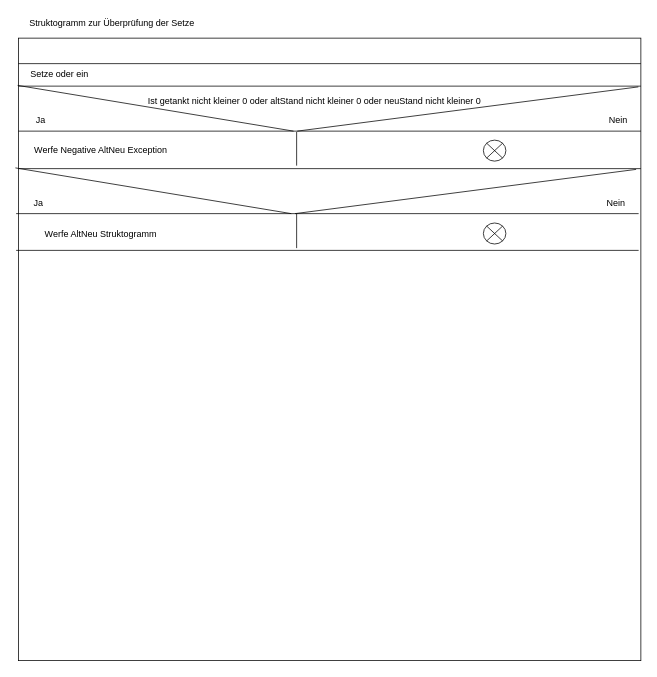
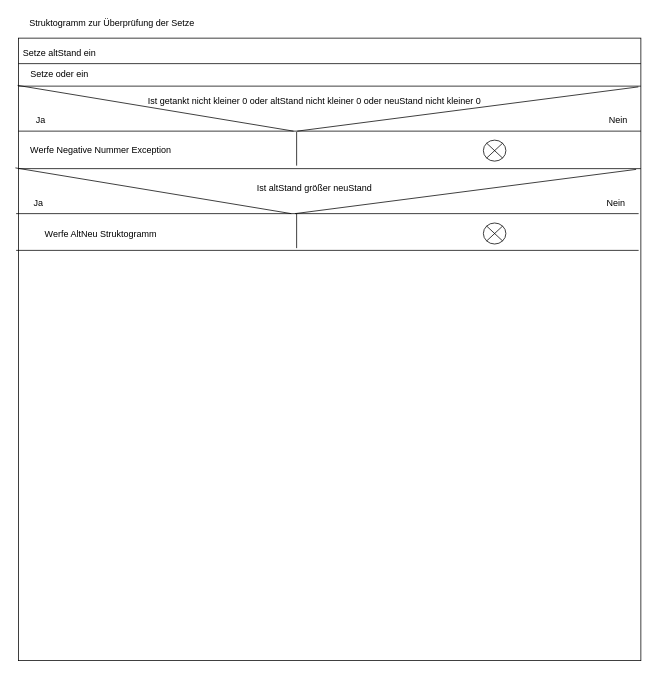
  <mxCell id="0" />
  <mxCell id="1" parent="0" />
  <mxCell id="2" value="" style="whiteSpace=wrap;html=1;aspect=fixed;" vertex="1" parent="1"><mxGeometry y="50" width="830" height="830" as="geometry" x="24" /></mxCell>
+ <mxCell id="3" value="Setze altStand ein" style="text;html=1;strokeColor=none;fillColor=none;align=center;verticalAlign=middle;whiteSpace=wrap;rounded=0;" vertex="1" parent="1"><mxGeometry y="60" width="110" height="20" as="geometry" x="24" /></mxCell>
  <mxCell id="4" value="Setze oder ein" style="text;html=1;strokeColor=none;fillColor=none;align=center;verticalAlign=middle;whiteSpace=wrap;rounded=0;" vertex="1" parent="1"><mxGeometry y="88" width="110" height="20" as="geometry" x="24" /></mxCell>
  <mxCell id="5" value="" style="line;strokeWidth=1;fillColor=none;align=left;verticalAlign=middle;spacingTop=-1;spacingLeft=3;spacingRight=3;rotatable=0;labelPosition=right;points=[];portConstraint=eastwest;" vertex="1" parent="1"><mxGeometry y="110" width="830" height="8" as="geometry" x="24" /></mxCell>
  <mxCell id="6" value="" style="line;strokeWidth=1;fillColor=none;align=left;verticalAlign=middle;spacingTop=-1;spacingLeft=3;spacingRight=3;rotatable=0;labelPosition=right;points=[];portConstraint=eastwest;" vertex="1" parent="1"><mxGeometry y="80" width="830" height="8" as="geometry" x="24" /></mxCell>
  <mxCell id="7" value="" style="line;strokeWidth=1;fillColor=none;align=left;verticalAlign=middle;spacingTop=-1;spacingLeft=3;spacingRight=3;rotatable=0;labelPosition=right;points=[];portConstraint=eastwest;" vertex="1" parent="1"><mxGeometry y="170" width="830" height="8" as="geometry" x="24" /></mxCell>
  <mxCell id="8" value="" style="line;strokeWidth=1;fillColor=none;align=left;verticalAlign=middle;spacingTop=-1;spacingLeft=3;spacingRight=3;rotatable=0;labelPosition=right;points=[];portConstraint=eastwest;" vertex="1" parent="1"><mxGeometry y="220" width="830" height="8" as="geometry" x="24" /></mxCell>
  <mxCell id="9" value="" style="endArrow=none;html=1;exitX=0.442;exitY=0.5;exitDx=0;exitDy=0;exitPerimeter=0;" edge="1" parent="1" source="7"><mxGeometry width="50" height="50" relative="1" as="geometry"><mxPoint x="204" y="120" as="sourcePoint" /><mxPoint x="23" y="113" as="targetPoint" /></mxGeometry></mxCell>
  <mxCell id="10" value="" style="endArrow=none;html=1;exitX=0.448;exitY=0.5;exitDx=0;exitDy=0;exitPerimeter=0;entryX=0.996;entryY=0.625;entryDx=0;entryDy=0;entryPerimeter=0;" edge="1" parent="1" source="7" target="5"><mxGeometry width="50" height="50" relative="1" as="geometry"><mxPoint x="274" y="118" as="sourcePoint" /><mxPoint x="501.76" y="175.96" as="targetPoint" /></mxGeometry></mxCell>
  <mxCell id="11" value="Ist getankt nicht kleiner 0 oder altStand nicht kleiner 0 oder neuStand nicht kleiner 0" style="text;html=1;strokeColor=none;fillColor=none;align=center;verticalAlign=middle;whiteSpace=wrap;rounded=0;" vertex="1" parent="1"><mxGeometry x="184" y="124" width="470" height="20" as="geometry" /></mxCell>
  <mxCell id="12" value="Ja" style="text;html=1;strokeColor=none;fillColor=none;align=center;verticalAlign=middle;whiteSpace=wrap;rounded=0;" vertex="1" parent="1"><mxGeometry x="34" y="150" width="40" height="20" as="geometry" /></mxCell>
  <mxCell id="13" value="Nein" style="text;html=1;strokeColor=none;fillColor=none;align=center;verticalAlign=middle;whiteSpace=wrap;rounded=0;" vertex="1" parent="1"><mxGeometry x="804" y="150" width="40" height="20" as="geometry" /></mxCell>
  <mxCell id="14" value="" style="line;strokeWidth=1;fillColor=none;align=left;verticalAlign=middle;spacingTop=-1;spacingLeft=3;spacingRight=3;rotatable=0;labelPosition=right;points=[];portConstraint=eastwest;direction=south;" vertex="1" parent="1"><mxGeometry x="391" y="175" width="8" height="45" as="geometry" /></mxCell>
- <mxCell id="15" value="Werfe Negative AltNeu Exception" style="text;html=1;strokeColor=none;fillColor=none;align=center;verticalAlign=middle;whiteSpace=wrap;rounded=0;" vertex="1" parent="1"><mxGeometry x="34" y="190" width="200" height="20" as="geometry" /></mxCell>
+ <mxCell id="15" value="Werfe Negative Nummer Exception" style="text;html=1;strokeColor=none;fillColor=none;align=center;verticalAlign=middle;whiteSpace=wrap;rounded=0;" vertex="1" parent="1"><mxGeometry x="34" y="190" width="200" height="20" as="geometry" /></mxCell>
  <mxCell id="16" value="" style="verticalLabelPosition=bottom;verticalAlign=top;html=1;shape=mxgraph.flowchart.or;" vertex="1" parent="1"><mxGeometry x="644" y="186" width="30" height="28" as="geometry" /></mxCell>
+ <mxCell id="17" value="Ist altStand größer neuStand" style="text;html=1;strokeColor=none;fillColor=none;align=center;verticalAlign=middle;whiteSpace=wrap;rounded=0;" vertex="1" parent="1"><mxGeometry x="336" y="240" width="166" height="20" as="geometry" /></mxCell>
  <mxCell id="18" value="Ja" style="text;html=1;strokeColor=none;fillColor=none;align=center;verticalAlign=middle;whiteSpace=wrap;rounded=0;" vertex="1" parent="1"><mxGeometry x="31" y="260" width="40" height="20" as="geometry" /></mxCell>
  <mxCell id="19" value="Nein" style="text;html=1;strokeColor=none;fillColor=none;align=center;verticalAlign=middle;whiteSpace=wrap;rounded=0;" vertex="1" parent="1"><mxGeometry x="801" y="260" width="40" height="20" as="geometry" /></mxCell>
  <mxCell id="20" value="" style="line;strokeWidth=1;fillColor=none;align=left;verticalAlign=middle;spacingTop=-1;spacingLeft=3;spacingRight=3;rotatable=0;labelPosition=right;points=[];portConstraint=eastwest;" vertex="1" parent="1"><mxGeometry x="21" y="280" width="830" height="8" as="geometry" /></mxCell>
  <mxCell id="21" value="" style="endArrow=none;html=1;exitX=0.442;exitY=0.5;exitDx=0;exitDy=0;exitPerimeter=0;" edge="1" source="20" parent="1"><mxGeometry width="50" height="50" relative="1" as="geometry"><mxPoint x="201" y="230" as="sourcePoint" /><mxPoint x="20" y="223" as="targetPoint" /></mxGeometry></mxCell>
  <mxCell id="22" value="" style="endArrow=none;html=1;exitX=0.448;exitY=0.5;exitDx=0;exitDy=0;exitPerimeter=0;entryX=0.996;entryY=0.625;entryDx=0;entryDy=0;entryPerimeter=0;" edge="1" source="20" parent="1"><mxGeometry width="50" height="50" relative="1" as="geometry"><mxPoint x="271" y="228" as="sourcePoint" /><mxPoint x="847.68" y="225" as="targetPoint" /></mxGeometry></mxCell>
  <mxCell id="23" value="" style="line;strokeWidth=1;fillColor=none;align=left;verticalAlign=middle;spacingTop=-1;spacingLeft=3;spacingRight=3;rotatable=0;labelPosition=right;points=[];portConstraint=eastwest;direction=south;" vertex="1" parent="1"><mxGeometry x="391" y="284" width="8" height="46" as="geometry" /></mxCell>
  <mxCell id="24" value="" style="line;strokeWidth=1;fillColor=none;align=left;verticalAlign=middle;spacingTop=-1;spacingLeft=3;spacingRight=3;rotatable=0;labelPosition=right;points=[];portConstraint=eastwest;" vertex="1" parent="1"><mxGeometry x="21" y="329" width="830" height="8" as="geometry" /></mxCell>
  <mxCell id="25" value="Werfe AltNeu Struktogramm" style="text;html=1;strokeColor=none;fillColor=none;align=center;verticalAlign=middle;whiteSpace=wrap;rounded=0;" vertex="1" parent="1"><mxGeometry x="34" y="300.5" width="200" height="20" as="geometry" /></mxCell>
  <mxCell id="26" value="" style="verticalLabelPosition=bottom;verticalAlign=top;html=1;shape=mxgraph.flowchart.or;" vertex="1" parent="1"><mxGeometry x="644" y="296.5" width="30" height="28" as="geometry" /></mxCell>
  <mxCell id="27" value="Struktogramm zur Überprüfung der Setze" style="text;html=1;strokeColor=none;fillColor=none;align=center;verticalAlign=middle;whiteSpace=wrap;rounded=0;" vertex="1" parent="1"><mxGeometry y="20" width="250" height="20" as="geometry" x="24" /></mxCell>
